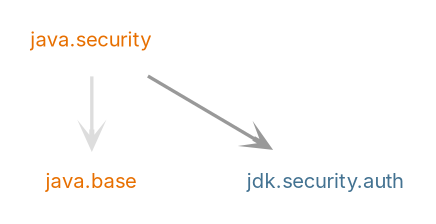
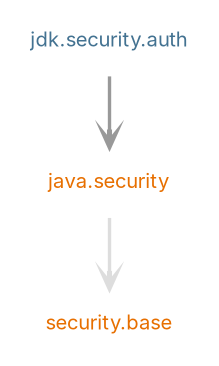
  digraph {
    fontname=Inter
    nodesep=.5
    pencolor=transparent
    ranksep=0.600000
    node [fontcolor="#e76f00" fontname=Inter fontsize=12 group=java margin=".2,.2" shape=plaintext]
    edge [arrowhead=open arrowsize=1 fontname=Inter penwidth=2]
-   "java.base"
+   "java.base" [label="security.base"]
    n2 [label="java.security"]
    "jdk.security.auth" [fontcolor="#437291" group=jdk]
    subgraph sub_1 {
      "java.base"
      n2
    }
    subgraph sub_2 {
      "jdk.security.auth"
    }
    n2 -> "java.base" [color="#dddddd" weight=10]
-   n2 -> "jdk.security.auth" [color="#999999"]
+   "jdk.security.auth" -> n2 [color="#999999"]
  }
